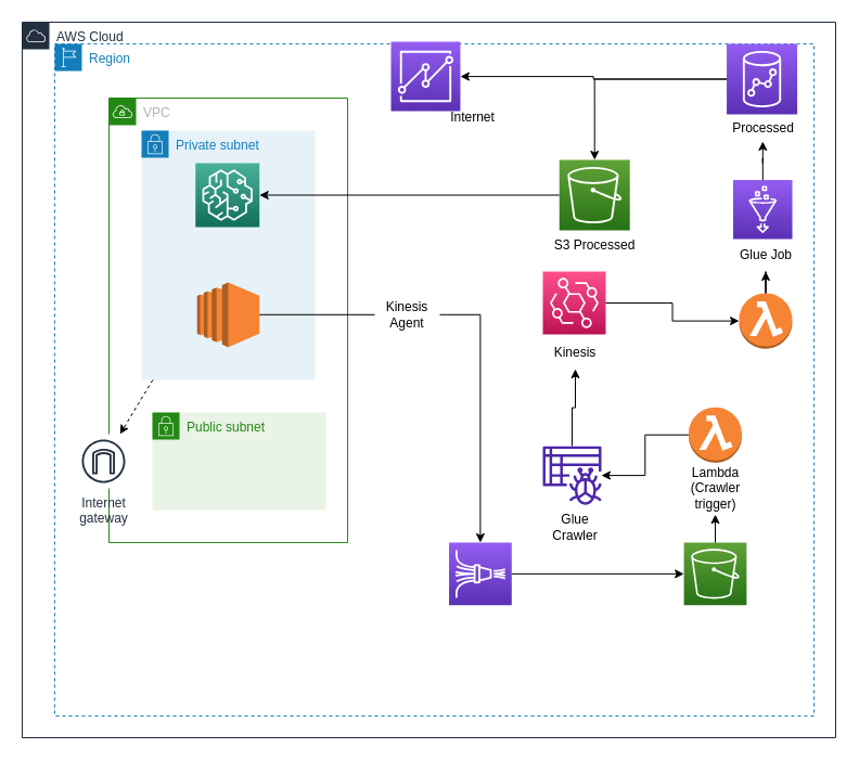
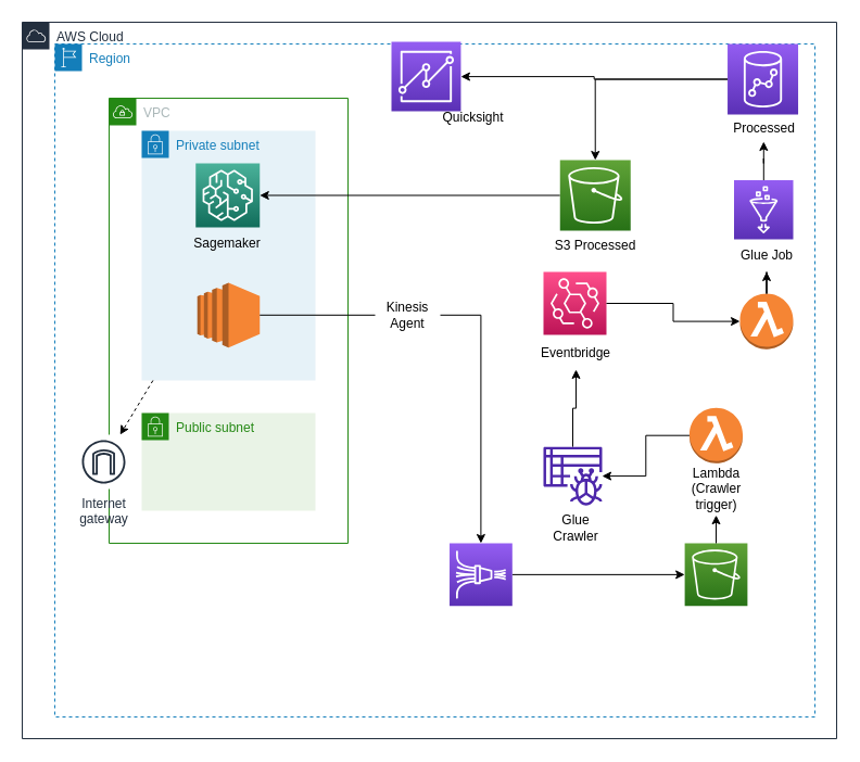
  <mxCell id="0" />
  <mxCell id="1" parent="0" />
  <mxCell id="2" value="AWS Cloud" style="points=[[0,0],[0.25,0],[0.5,0],[0.75,0],[1,0],[1,0.25],[1,0.5],[1,0.75],[1,1],[0.75,1],[0.5,1],[0.25,1],[0,1],[0,0.75],[0,0.5],[0,0.25]];outlineConnect=0;gradientColor=none;html=1;whiteSpace=wrap;fontSize=12;fontStyle=0;container=1;pointerEvents=0;collapsible=0;recursiveResize=0;shape=mxgraph.aws4.group;grIcon=mxgraph.aws4.group_aws_cloud;strokeColor=#232F3E;fillColor=none;verticalAlign=top;align=left;spacingLeft=30;fontColor=#232F3E;dashed=0;" vertex="1" parent="1"><mxGeometry x="20" y="20" width="750" height="660" as="geometry" /></mxCell>
  <mxCell id="3" value="" style="group" vertex="1" connectable="0" parent="2"><mxGeometry x="596.75" y="480" width="84.5" height="80" as="geometry" /></mxCell>
  <mxCell id="4" value="Kinesis Agent" style="text;html=1;strokeColor=none;fillColor=none;align=center;verticalAlign=middle;whiteSpace=wrap;rounded=0;" vertex="1" parent="2"><mxGeometry x="325" y="254.82" width="60" height="30" as="geometry" /></mxCell>
  <mxCell id="5" value="VPC" style="points=[[0,0],[0.25,0],[0.5,0],[0.75,0],[1,0],[1,0.25],[1,0.5],[1,0.75],[1,1],[0.75,1],[0.5,1],[0.25,1],[0,1],[0,0.75],[0,0.5],[0,0.25]];outlineConnect=0;gradientColor=none;html=1;whiteSpace=wrap;fontSize=12;fontStyle=0;container=1;pointerEvents=0;collapsible=0;recursiveResize=0;shape=mxgraph.aws4.group;grIcon=mxgraph.aws4.group_vpc;strokeColor=#248814;fillColor=none;verticalAlign=top;align=left;spacingLeft=30;fontColor=#AAB7B8;dashed=0;" vertex="1" parent="1"><mxGeometry x="100" y="90" width="220" height="410" as="geometry" /></mxCell>
  <mxCell id="6" value="Private subnet" style="points=[[0,0],[0.25,0],[0.5,0],[0.75,0],[1,0],[1,0.25],[1,0.5],[1,0.75],[1,1],[0.75,1],[0.5,1],[0.25,1],[0,1],[0,0.75],[0,0.5],[0,0.25]];outlineConnect=0;gradientColor=none;html=1;whiteSpace=wrap;fontSize=12;fontStyle=0;container=1;pointerEvents=0;collapsible=0;recursiveResize=0;shape=mxgraph.aws4.group;grIcon=mxgraph.aws4.group_security_group;grStroke=0;strokeColor=#147EBA;fillColor=#E6F2F8;verticalAlign=top;align=left;spacingLeft=30;fontColor=#147EBA;dashed=0;" vertex="1" parent="5"><mxGeometry x="30" y="30" width="160" height="230" as="geometry" /></mxCell>
  <mxCell id="7" value="" style="sketch=0;points=[[0,0,0],[0.25,0,0],[0.5,0,0],[0.75,0,0],[1,0,0],[0,1,0],[0.25,1,0],[0.5,1,0],[0.75,1,0],[1,1,0],[0,0.25,0],[0,0.5,0],[0,0.75,0],[1,0.25,0],[1,0.5,0],[1,0.75,0]];outlineConnect=0;fontColor=#232F3E;gradientColor=#4AB29A;gradientDirection=north;fillColor=#116D5B;strokeColor=#ffffff;dashed=0;verticalLabelPosition=bottom;verticalAlign=top;align=center;html=1;fontSize=12;fontStyle=0;aspect=fixed;shape=mxgraph.aws4.resourceIcon;resIcon=mxgraph.aws4.sagemaker;" vertex="1" parent="6"><mxGeometry x="49.75" y="30" width="59" height="59" as="geometry" /></mxCell>
  <mxCell id="8" value="" style="outlineConnect=0;dashed=0;verticalLabelPosition=bottom;verticalAlign=top;align=center;html=1;shape=mxgraph.aws3.ec2;fillColor=#F58534;gradientColor=none;aspect=fixed;" vertex="1" parent="6"><mxGeometry x="51.25" y="140" width="57.5" height="59.63" as="geometry" /></mxCell>
- <mxCell id="10" value="Public subnet" style="points=[[0,0],[0.25,0],[0.5,0],[0.75,0],[1,0],[1,0.25],[1,0.5],[1,0.75],[1,1],[0.75,1],[0.5,1],[0.25,1],[0,1],[0,0.75],[0,0.5],[0,0.25]];outlineConnect=0;gradientColor=none;html=1;whiteSpace=wrap;fontSize=12;fontStyle=0;container=1;pointerEvents=0;collapsible=0;recursiveResize=0;shape=mxgraph.aws4.group;grIcon=mxgraph.aws4.group_security_group;grStroke=0;strokeColor=#248814;fillColor=#E9F3E6;verticalAlign=top;align=left;spacingLeft=30;fontColor=#248814;dashed=0;" vertex="1" parent="5"><mxGeometry x="40" y="290" width="160" height="90" as="geometry" /></mxCell>
+ <mxCell id="9" value="Sagemaker" style="text;html=1;strokeColor=none;fillColor=none;align=center;verticalAlign=middle;whiteSpace=wrap;rounded=0;" vertex="1" parent="6"><mxGeometry x="48.75" y="89" width="60" height="30" as="geometry" /></mxCell>
+ <mxCell id="10" value="Public subnet" style="points=[[0,0],[0.25,0],[0.5,0],[0.75,0],[1,0],[1,0.25],[1,0.5],[1,0.75],[1,1],[0.75,1],[0.5,1],[0.25,1],[0,1],[0,0.75],[0,0.5],[0,0.25]];outlineConnect=0;gradientColor=none;html=1;whiteSpace=wrap;fontSize=12;fontStyle=0;container=1;pointerEvents=0;collapsible=0;recursiveResize=0;shape=mxgraph.aws4.group;grIcon=mxgraph.aws4.group_security_group;grStroke=0;strokeColor=#248814;fillColor=#E9F3E6;verticalAlign=top;align=left;spacingLeft=30;fontColor=#248814;dashed=0;" vertex="1" parent="5"><mxGeometry x="30" y="290" width="160" height="90" as="geometry" /></mxCell>
  <mxCell id="11" value="" style="endArrow=classic;html=1;rounded=0;dashed=1;" edge="1" parent="5" source="6" target="22"><mxGeometry width="50" height="50" relative="1" as="geometry"><mxPoint x="250" y="260" as="sourcePoint" /><mxPoint x="300" y="210" as="targetPoint" /></mxGeometry></mxCell>
  <mxCell id="12" value="" style="edgeStyle=orthogonalEdgeStyle;rounded=0;orthogonalLoop=1;jettySize=auto;html=1;endArrow=none;" edge="1" parent="1" source="8" target="4"><mxGeometry relative="1" as="geometry"><mxPoint x="238.75" y="289.8" as="sourcePoint" /><mxPoint x="475.5" y="390" as="targetPoint" /><Array as="points"><mxPoint x="320" y="290" /><mxPoint x="320" y="290" /></Array></mxGeometry></mxCell>
  <mxCell id="13" style="edgeStyle=orthogonalEdgeStyle;rounded=0;orthogonalLoop=1;jettySize=auto;html=1;" edge="1" parent="1" source="43" target="7"><mxGeometry relative="1" as="geometry" /></mxCell>
  <mxCell id="14" value="Region" style="points=[[0,0],[0.25,0],[0.5,0],[0.75,0],[1,0],[1,0.25],[1,0.5],[1,0.75],[1,1],[0.75,1],[0.5,1],[0.25,1],[0,1],[0,0.75],[0,0.5],[0,0.25]];outlineConnect=0;gradientColor=none;html=1;whiteSpace=wrap;fontSize=12;fontStyle=0;container=1;pointerEvents=0;collapsible=0;recursiveResize=0;shape=mxgraph.aws4.group;grIcon=mxgraph.aws4.group_region;strokeColor=#147EBA;fillColor=none;verticalAlign=top;align=left;spacingLeft=30;fontColor=#147EBA;dashed=1;aspect=fixed;" vertex="1" parent="1"><mxGeometry x="50" y="40" width="700" height="620" as="geometry" /></mxCell>
  <mxCell id="15" value="" style="group" vertex="1" connectable="0" parent="14"><mxGeometry x="340" y="-10" width="91" height="90" as="geometry" /></mxCell>
  <mxCell id="16" value="" style="sketch=0;points=[[0,0,0],[0.25,0,0],[0.5,0,0],[0.75,0,0],[1,0,0],[0,1,0],[0.25,1,0],[0.5,1,0],[0.75,1,0],[1,1,0],[0,0.25,0],[0,0.5,0],[0,0.75,0],[1,0.25,0],[1,0.5,0],[1,0.75,0]];outlineConnect=0;fontColor=#232F3E;gradientColor=#945DF2;gradientDirection=north;fillColor=#5A30B5;strokeColor=#ffffff;dashed=0;verticalLabelPosition=bottom;verticalAlign=top;align=center;html=1;fontSize=12;fontStyle=0;aspect=fixed;shape=mxgraph.aws4.resourceIcon;resIcon=mxgraph.aws4.quicksight;" vertex="1" parent="15"><mxGeometry x="-30.003" y="8.05" width="63.946" height="63.946" as="geometry" /></mxCell>
- <mxCell id="17" value="Internet" style="text;html=1;strokeColor=none;fillColor=none;align=center;verticalAlign=middle;whiteSpace=wrap;rounded=0;" vertex="1" parent="15"><mxGeometry y="65" width="91" height="25" as="geometry" /></mxCell>
+ <mxCell id="17" value="Quicksight" style="text;html=1;strokeColor=none;fillColor=none;align=center;verticalAlign=middle;whiteSpace=wrap;rounded=0;" vertex="1" parent="15"><mxGeometry y="65" width="91" height="25" as="geometry" /></mxCell>
  <mxCell id="18" value="" style="group" vertex="1" connectable="0" parent="14"><mxGeometry x="605.5" width="94.5" height="90" as="geometry" /></mxCell>
  <mxCell id="19" value="Processed" style="text;html=1;strokeColor=none;fillColor=none;align=center;verticalAlign=middle;whiteSpace=wrap;rounded=0;" vertex="1" parent="18"><mxGeometry y="65" width="94.5" height="25" as="geometry" /></mxCell>
  <mxCell id="20" value="" style="sketch=0;points=[[0,0,0],[0.25,0,0],[0.5,0,0],[0.75,0,0],[1,0,0],[0,1,0],[0.25,1,0],[0.5,1,0],[0.75,1,0],[1,1,0],[0,0.25,0],[0,0.5,0],[0,0.75,0],[1,0.25,0],[1,0.5,0],[1,0.75,0]];outlineConnect=0;fontColor=#232F3E;gradientColor=#945DF2;gradientDirection=north;fillColor=#5A30B5;strokeColor=#ffffff;dashed=0;verticalLabelPosition=bottom;verticalAlign=top;align=center;html=1;fontSize=12;fontStyle=0;aspect=fixed;shape=mxgraph.aws4.resourceIcon;resIcon=mxgraph.aws4.redshift;" vertex="1" parent="18"><mxGeometry x="14.047" width="65" height="65" as="geometry" /></mxCell>
  <mxCell id="21" style="edgeStyle=orthogonalEdgeStyle;rounded=0;orthogonalLoop=1;jettySize=auto;html=1;" edge="1" parent="14" source="20" target="16"><mxGeometry relative="1" as="geometry" /></mxCell>
  <mxCell id="22" value="Internet&#10;gateway" style="sketch=0;outlineConnect=0;fontColor=#232F3E;gradientColor=none;strokeColor=#232F3E;fillColor=#ffffff;dashed=0;verticalLabelPosition=bottom;verticalAlign=top;align=center;html=1;fontSize=12;fontStyle=0;aspect=fixed;shape=mxgraph.aws4.resourceIcon;resIcon=mxgraph.aws4.internet_gateway;" vertex="1" parent="14"><mxGeometry x="20" y="360" width="50" height="50" as="geometry" /></mxCell>
  <mxCell id="23" value="" style="group" vertex="1" connectable="0" parent="14"><mxGeometry x="570.75" y="335.13" width="76.5" height="90" as="geometry" /></mxCell>
  <mxCell id="24" value="" style="outlineConnect=0;dashed=0;verticalLabelPosition=bottom;verticalAlign=top;align=center;html=1;shape=mxgraph.aws3.lambda_function;fillColor=#F58534;gradientColor=none;aspect=fixed;" vertex="1" parent="23"><mxGeometry x="13.75" width="49" height="51.13" as="geometry" /></mxCell>
  <mxCell id="25" value="Lambda (Crawler trigger)" style="text;html=1;strokeColor=none;fillColor=none;align=center;verticalAlign=middle;whiteSpace=wrap;rounded=0;" vertex="1" parent="23"><mxGeometry y="60" width="76.5" height="30" as="geometry" /></mxCell>
  <mxCell id="26" value="" style="group" vertex="1" connectable="0" parent="14"><mxGeometry x="450" y="371.13" width="60" height="90" as="geometry" /></mxCell>
  <mxCell id="27" value="" style="sketch=0;outlineConnect=0;fontColor=#232F3E;gradientColor=none;fillColor=#4D27AA;strokeColor=none;dashed=0;verticalLabelPosition=bottom;verticalAlign=top;align=center;html=1;fontSize=12;fontStyle=0;aspect=fixed;pointerEvents=1;shape=mxgraph.aws4.glue_crawlers;" vertex="1" parent="26"><mxGeometry width="54" height="54" as="geometry" /></mxCell>
  <mxCell id="28" value="Glue Crawler" style="text;html=1;strokeColor=none;fillColor=none;align=center;verticalAlign=middle;whiteSpace=wrap;rounded=0;" vertex="1" parent="26"><mxGeometry y="60" width="60" height="30" as="geometry" /></mxCell>
  <mxCell id="29" style="edgeStyle=orthogonalEdgeStyle;rounded=0;orthogonalLoop=1;jettySize=auto;html=1;" edge="1" parent="14" source="24" target="27"><mxGeometry relative="1" as="geometry" /></mxCell>
  <mxCell id="30" value="" style="group" vertex="1" connectable="0" parent="14"><mxGeometry x="450" y="210" width="60" height="90" as="geometry" /></mxCell>
  <mxCell id="31" value="" style="sketch=0;points=[[0,0,0],[0.25,0,0],[0.5,0,0],[0.75,0,0],[1,0,0],[0,1,0],[0.25,1,0],[0.5,1,0],[0.75,1,0],[1,1,0],[0,0.25,0],[0,0.5,0],[0,0.75,0],[1,0.25,0],[1,0.5,0],[1,0.75,0]];outlineConnect=0;fontColor=#232F3E;gradientColor=#FF4F8B;gradientDirection=north;fillColor=#BC1356;strokeColor=#ffffff;dashed=0;verticalLabelPosition=bottom;verticalAlign=top;align=center;html=1;fontSize=12;fontStyle=0;aspect=fixed;shape=mxgraph.aws4.resourceIcon;resIcon=mxgraph.aws4.eventbridge;" vertex="1" parent="30"><mxGeometry width="58" height="58" as="geometry" /></mxCell>
- <mxCell id="32" value="Kinesis" style="text;html=1;strokeColor=none;fillColor=none;align=center;verticalAlign=middle;whiteSpace=wrap;rounded=0;" vertex="1" parent="30"><mxGeometry y="60" width="60" height="30" as="geometry" /></mxCell>
+ <mxCell id="32" value="Eventbridge" style="text;html=1;strokeColor=none;fillColor=none;align=center;verticalAlign=middle;whiteSpace=wrap;rounded=0;" vertex="1" parent="30"><mxGeometry y="60" width="60" height="30" as="geometry" /></mxCell>
  <mxCell id="33" style="edgeStyle=orthogonalEdgeStyle;rounded=0;orthogonalLoop=1;jettySize=auto;html=1;" edge="1" parent="14" source="27" target="32"><mxGeometry relative="1" as="geometry" /></mxCell>
  <mxCell id="34" value="" style="group" vertex="1" connectable="0" parent="14"><mxGeometry x="625.5" y="230" width="60" height="91.13" as="geometry" /></mxCell>
  <mxCell id="35" value="" style="outlineConnect=0;dashed=0;verticalLabelPosition=bottom;verticalAlign=top;align=center;html=1;shape=mxgraph.aws3.lambda_function;fillColor=#F58534;gradientColor=none;aspect=fixed;" vertex="1" parent="34"><mxGeometry x="5.5" width="49" height="51.13" as="geometry" /></mxCell>
  <mxCell id="36" value="" style="sketch=0;points=[[0,0,0],[0.25,0,0],[0.5,0,0],[0.75,0,0],[1,0,0],[0,1,0],[0.25,1,0],[0.5,1,0],[0.75,1,0],[1,1,0],[0,0.25,0],[0,0.5,0],[0,0.75,0],[1,0.25,0],[1,0.5,0],[1,0.75,0]];outlineConnect=0;fontColor=#232F3E;gradientColor=#60A337;gradientDirection=north;fillColor=#277116;strokeColor=#ffffff;dashed=0;verticalLabelPosition=bottom;verticalAlign=top;align=center;html=1;fontSize=12;fontStyle=0;aspect=fixed;shape=mxgraph.aws4.resourceIcon;resIcon=mxgraph.aws4.s3;" vertex="1" parent="14"><mxGeometry x="580.111" y="460" width="57.778" height="57.778" as="geometry" /></mxCell>
  <mxCell id="37" style="edgeStyle=orthogonalEdgeStyle;rounded=0;orthogonalLoop=1;jettySize=auto;html=1;entryX=0;entryY=0.5;entryDx=0;entryDy=0;entryPerimeter=0;" edge="1" parent="14" source="40" target="36"><mxGeometry relative="1" as="geometry" /></mxCell>
  <mxCell id="38" style="edgeStyle=orthogonalEdgeStyle;rounded=0;orthogonalLoop=1;jettySize=auto;html=1;entryX=0.5;entryY=1.3;entryDx=0;entryDy=0;entryPerimeter=0;" edge="1" parent="14" source="36" target="25"><mxGeometry relative="1" as="geometry" /></mxCell>
  <mxCell id="39" value="" style="group" vertex="1" connectable="0" parent="14"><mxGeometry x="350" y="460" width="91" height="80" as="geometry" /></mxCell>
  <mxCell id="40" value="" style="sketch=0;points=[[0,0,0],[0.25,0,0],[0.5,0,0],[0.75,0,0],[1,0,0],[0,1,0],[0.25,1,0],[0.5,1,0],[0.75,1,0],[1,1,0],[0,0.25,0],[0,0.5,0],[0,0.75,0],[1,0.25,0],[1,0.5,0],[1,0.75,0]];outlineConnect=0;fontColor=#232F3E;gradientColor=#945DF2;gradientDirection=north;fillColor=#5A30B5;strokeColor=#ffffff;dashed=0;verticalLabelPosition=bottom;verticalAlign=top;align=center;html=1;fontSize=12;fontStyle=0;aspect=fixed;shape=mxgraph.aws4.resourceIcon;resIcon=mxgraph.aws4.kinesis_data_firehose;" vertex="1" parent="39"><mxGeometry x="13.527" width="57.778" height="57.778" as="geometry" /></mxCell>
  <mxCell id="41" style="edgeStyle=orthogonalEdgeStyle;rounded=0;orthogonalLoop=1;jettySize=auto;html=1;" edge="1" parent="14" source="31" target="35"><mxGeometry relative="1" as="geometry" /></mxCell>
  <mxCell id="42" value="" style="group" vertex="1" connectable="0" parent="14"><mxGeometry x="450" y="100" width="95.5" height="90" as="geometry" /></mxCell>
  <mxCell id="43" value="" style="sketch=0;points=[[0,0,0],[0.25,0,0],[0.5,0,0],[0.75,0,0],[1,0,0],[0,1,0],[0.25,1,0],[0.5,1,0],[0.75,1,0],[1,1,0],[0,0.25,0],[0,0.5,0],[0,0.75,0],[1,0.25,0],[1,0.5,0],[1,0.75,0]];outlineConnect=0;fontColor=#232F3E;gradientColor=#60A337;gradientDirection=north;fillColor=#277116;strokeColor=#ffffff;dashed=0;verticalLabelPosition=bottom;verticalAlign=top;align=center;html=1;fontSize=12;fontStyle=0;aspect=fixed;shape=mxgraph.aws4.resourceIcon;resIcon=mxgraph.aws4.s3;" vertex="1" parent="42"><mxGeometry x="15.246" y="7" width="65" height="65" as="geometry" /></mxCell>
  <mxCell id="44" value="&lt;br&gt;S3 Processed" style="text;html=1;strokeColor=none;fillColor=none;align=center;verticalAlign=middle;whiteSpace=wrap;rounded=0;" vertex="1" parent="42"><mxGeometry y="65" width="95.5" height="25" as="geometry" /></mxCell>
  <mxCell id="45" style="edgeStyle=orthogonalEdgeStyle;rounded=0;orthogonalLoop=1;jettySize=auto;html=1;entryX=0.5;entryY=0;entryDx=0;entryDy=0;entryPerimeter=0;" edge="1" parent="14" source="20" target="43"><mxGeometry relative="1" as="geometry" /></mxCell>
  <mxCell id="46" value="" style="group" vertex="1" connectable="0" parent="14"><mxGeometry x="625.5" y="125.5" width="60" height="84.5" as="geometry" /></mxCell>
  <mxCell id="47" value="" style="sketch=0;points=[[0,0,0],[0.25,0,0],[0.5,0,0],[0.75,0,0],[1,0,0],[0,1,0],[0.25,1,0],[0.5,1,0],[0.75,1,0],[1,1,0],[0,0.25,0],[0,0.5,0],[0,0.75,0],[1,0.25,0],[1,0.5,0],[1,0.75,0]];outlineConnect=0;fontColor=#232F3E;gradientColor=#945DF2;gradientDirection=north;fillColor=#5A30B5;strokeColor=#ffffff;dashed=0;verticalLabelPosition=bottom;verticalAlign=top;align=center;html=1;fontSize=12;fontStyle=0;aspect=fixed;shape=mxgraph.aws4.resourceIcon;resIcon=mxgraph.aws4.glue;" vertex="1" parent="46"><mxGeometry width="54.5" height="54.5" as="geometry" /></mxCell>
  <mxCell id="48" value="Glue Job" style="text;html=1;strokeColor=none;fillColor=none;align=center;verticalAlign=middle;whiteSpace=wrap;rounded=0;" vertex="1" parent="46"><mxGeometry y="54.5" width="60" height="30" as="geometry" /></mxCell>
  <mxCell id="49" style="edgeStyle=orthogonalEdgeStyle;rounded=0;orthogonalLoop=1;jettySize=auto;html=1;" edge="1" parent="14" source="35" target="48"><mxGeometry relative="1" as="geometry" /></mxCell>
  <mxCell id="50" style="edgeStyle=orthogonalEdgeStyle;rounded=0;orthogonalLoop=1;jettySize=auto;html=1;" edge="1" parent="14" source="47" target="19"><mxGeometry relative="1" as="geometry" /></mxCell>
  <mxCell id="51" style="edgeStyle=orthogonalEdgeStyle;rounded=0;orthogonalLoop=1;jettySize=auto;html=1;startArrow=none;" edge="1" parent="1" source="4" target="40"><mxGeometry relative="1" as="geometry" /></mxCell>
